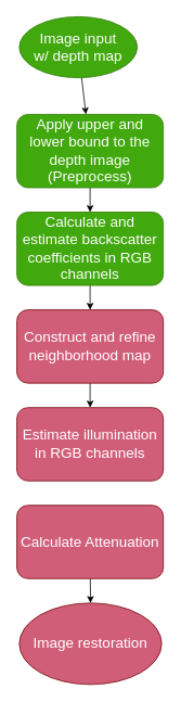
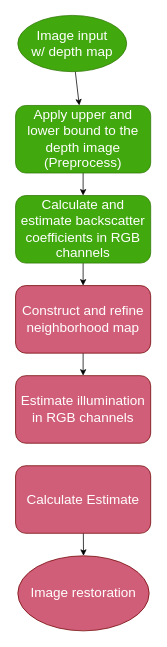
  <mxCell id="0" />
  <mxCell id="1" parent="0" />
  <mxCell id="2" value="" style="edgeStyle=none;html=1;fontSize=18;" edge="1" parent="1" source="3" target="5"><mxGeometry relative="1" as="geometry" /></mxCell>
  <mxCell id="3" value="&lt;font style=&quot;font-size: 18px;&quot;&gt;Image input &lt;br&gt;w/ depth map&lt;/font&gt;" style="ellipse;whiteSpace=wrap;html=1;fillColor=#41A90E;fontColor=#ffffff;strokeColor=#2D7600;" vertex="1" parent="1"><mxGeometry x="23" y="20" width="145" height="75" as="geometry" /></mxCell>
  <mxCell id="4" value="" style="edgeStyle=none;html=1;fontSize=18;" edge="1" parent="1" source="5" target="7"><mxGeometry relative="1" as="geometry" /></mxCell>
  <mxCell id="5" value="Apply upper and lower bound to the depth image (Preprocess)" style="rounded=1;whiteSpace=wrap;html=1;fontSize=18;fillColor=#41A90E;fontColor=#ffffff;strokeColor=#2D7600;" vertex="1" parent="1"><mxGeometry x="20" y="140" width="180" height="90" as="geometry" /></mxCell>
  <mxCell id="6" value="" style="edgeStyle=none;html=1;fontSize=18;" edge="1" parent="1" source="7" target="9"><mxGeometry relative="1" as="geometry" /></mxCell>
  <mxCell id="7" value="Calculate and estimate backscatter coefficients in RGB channels" style="rounded=1;whiteSpace=wrap;html=1;fontSize=18;fillColor=#41A90E;fontColor=#ffffff;strokeColor=#2D7600;" vertex="1" parent="1"><mxGeometry x="20" y="260" width="180" height="90" as="geometry" /></mxCell>
  <mxCell id="8" value="" style="edgeStyle=none;html=1;fontSize=18;" edge="1" parent="1" source="9" target="10"><mxGeometry relative="1" as="geometry" /></mxCell>
  <mxCell id="9" value="Construct and refine neighborhood map" style="rounded=1;whiteSpace=wrap;html=1;fontSize=18;fillColor=#D15E79;fontColor=#ffffff;strokeColor=#6F0000;" vertex="1" parent="1"><mxGeometry x="20" y="380" width="180" height="90" as="geometry" /></mxCell>
  <mxCell id="10" value="Estimate illumination in RGB channels" style="rounded=1;whiteSpace=wrap;html=1;fontSize=18;fillColor=#D15E79;fontColor=#ffffff;strokeColor=#6F0000;" vertex="1" parent="1"><mxGeometry x="20" y="500" width="180" height="90" as="geometry" /></mxCell>
  <mxCell id="11" value="" style="edgeStyle=none;html=1;fontSize=18;" edge="1" parent="1" source="12" target="13"><mxGeometry relative="1" as="geometry" /></mxCell>
- <mxCell id="12" value="Calculate Attenuation" style="rounded=1;whiteSpace=wrap;html=1;fontSize=18;fillColor=#D15E79;fontColor=#ffffff;strokeColor=#6F0000;" vertex="1" parent="1"><mxGeometry x="20" y="620" width="180" height="90" as="geometry" /></mxCell>
+ <mxCell id="12" value="Calculate Estimate" style="rounded=1;whiteSpace=wrap;html=1;fontSize=18;fillColor=#D15E79;fontColor=#ffffff;strokeColor=#6F0000;" vertex="1" parent="1"><mxGeometry x="20" y="620" width="180" height="90" as="geometry" /></mxCell>
  <mxCell id="13" value="&lt;font style=&quot;font-size: 18px;&quot;&gt;Image restoration&lt;/font&gt;" style="ellipse;whiteSpace=wrap;html=1;fillColor=#D15E79;fontColor=#ffffff;strokeColor=#6F0000;" vertex="1" parent="1"><mxGeometry x="23" y="740" width="175" height="100" as="geometry" /></mxCell>
